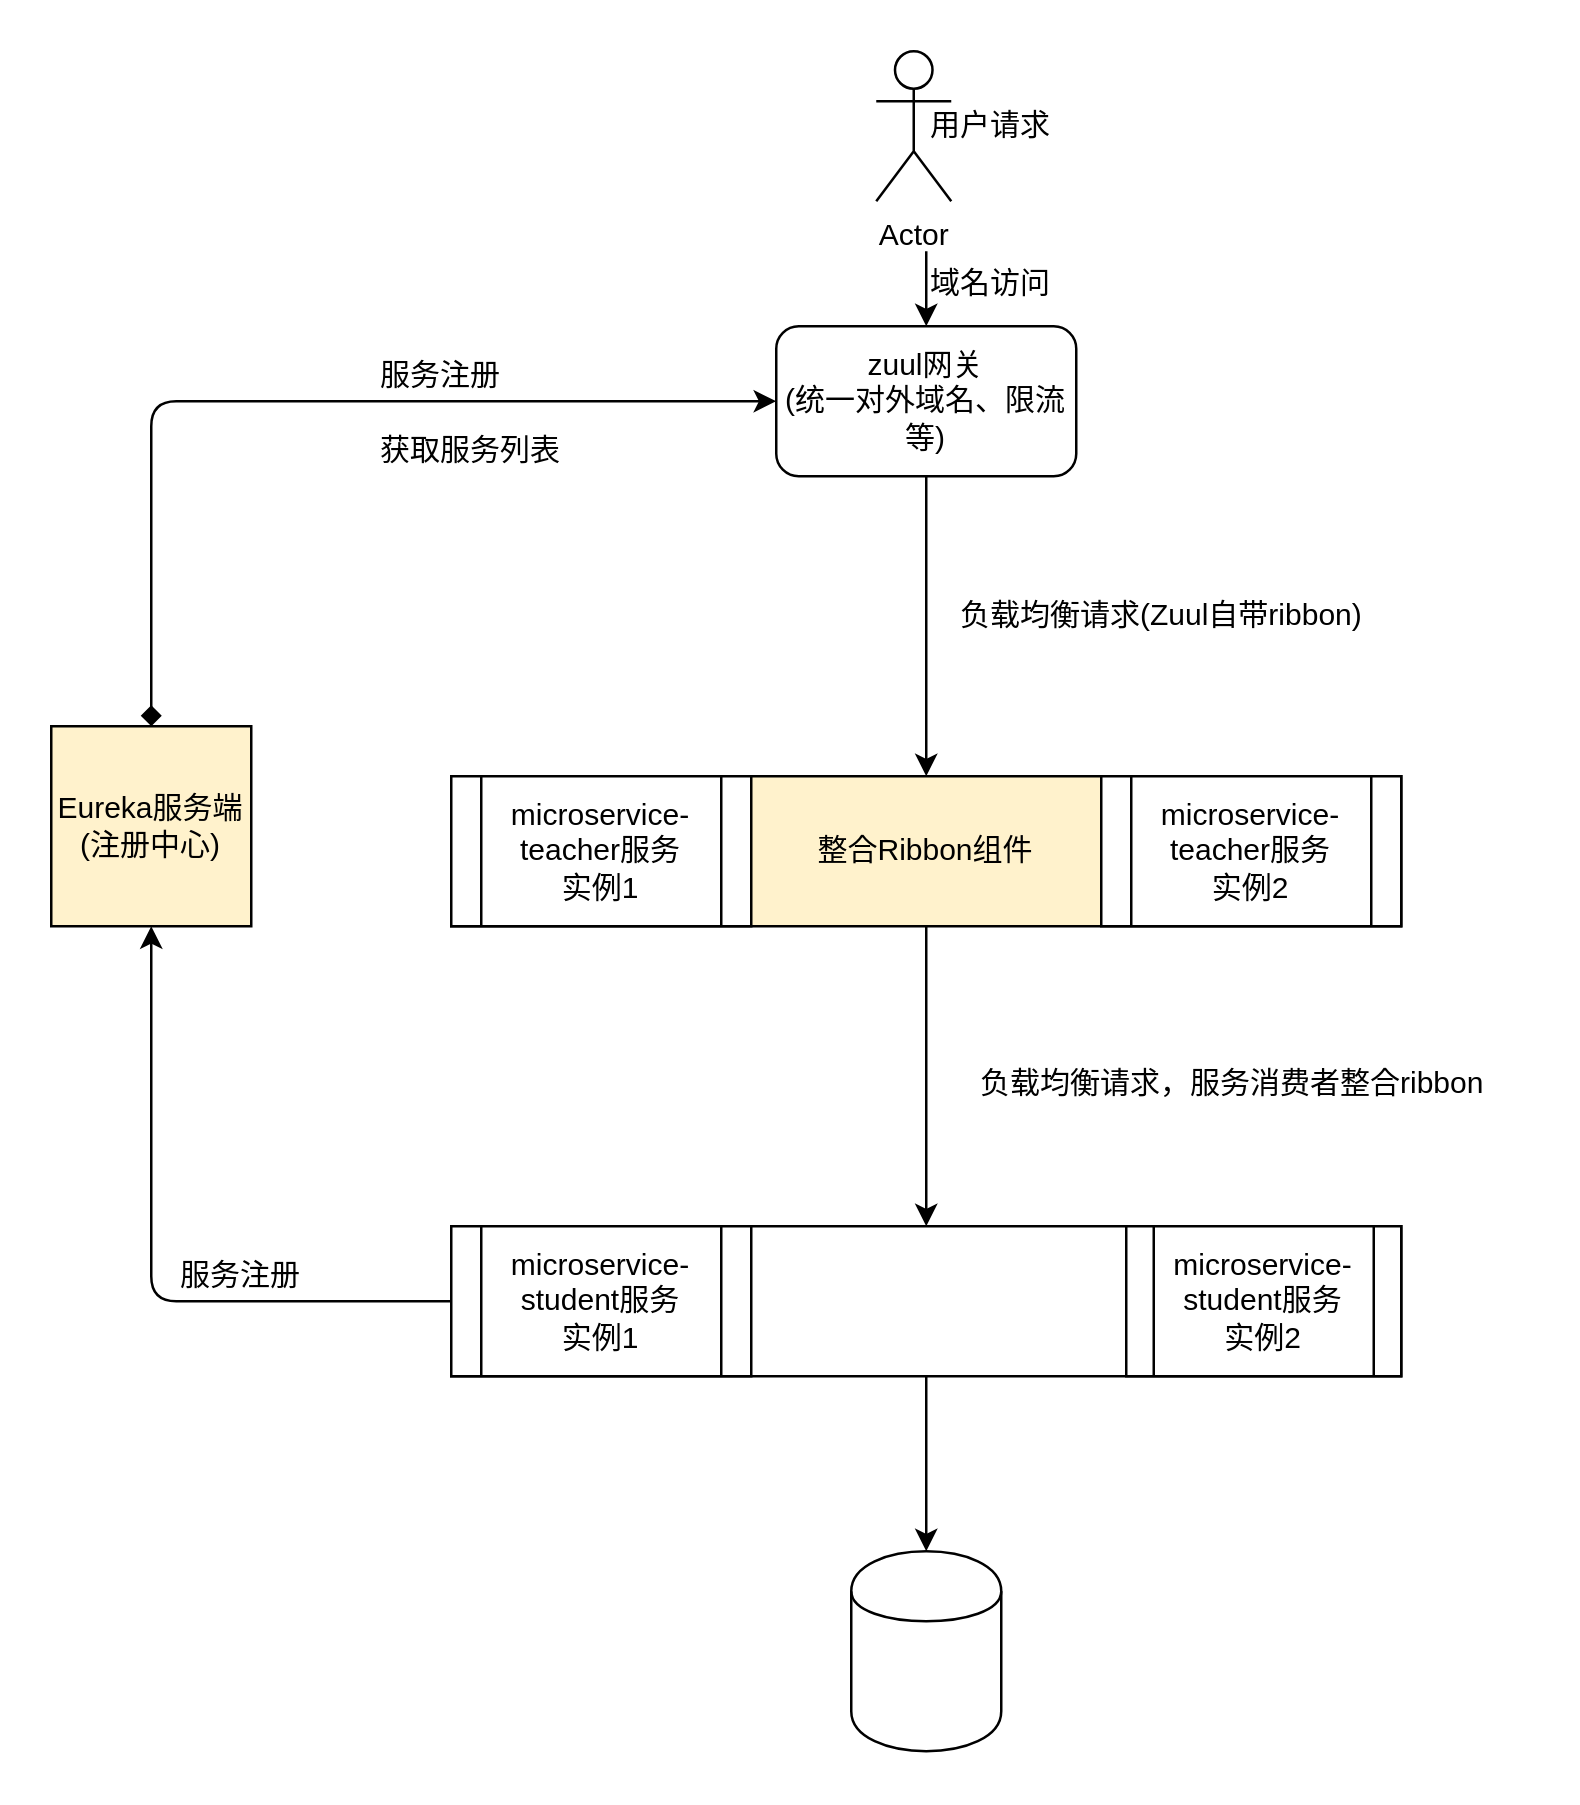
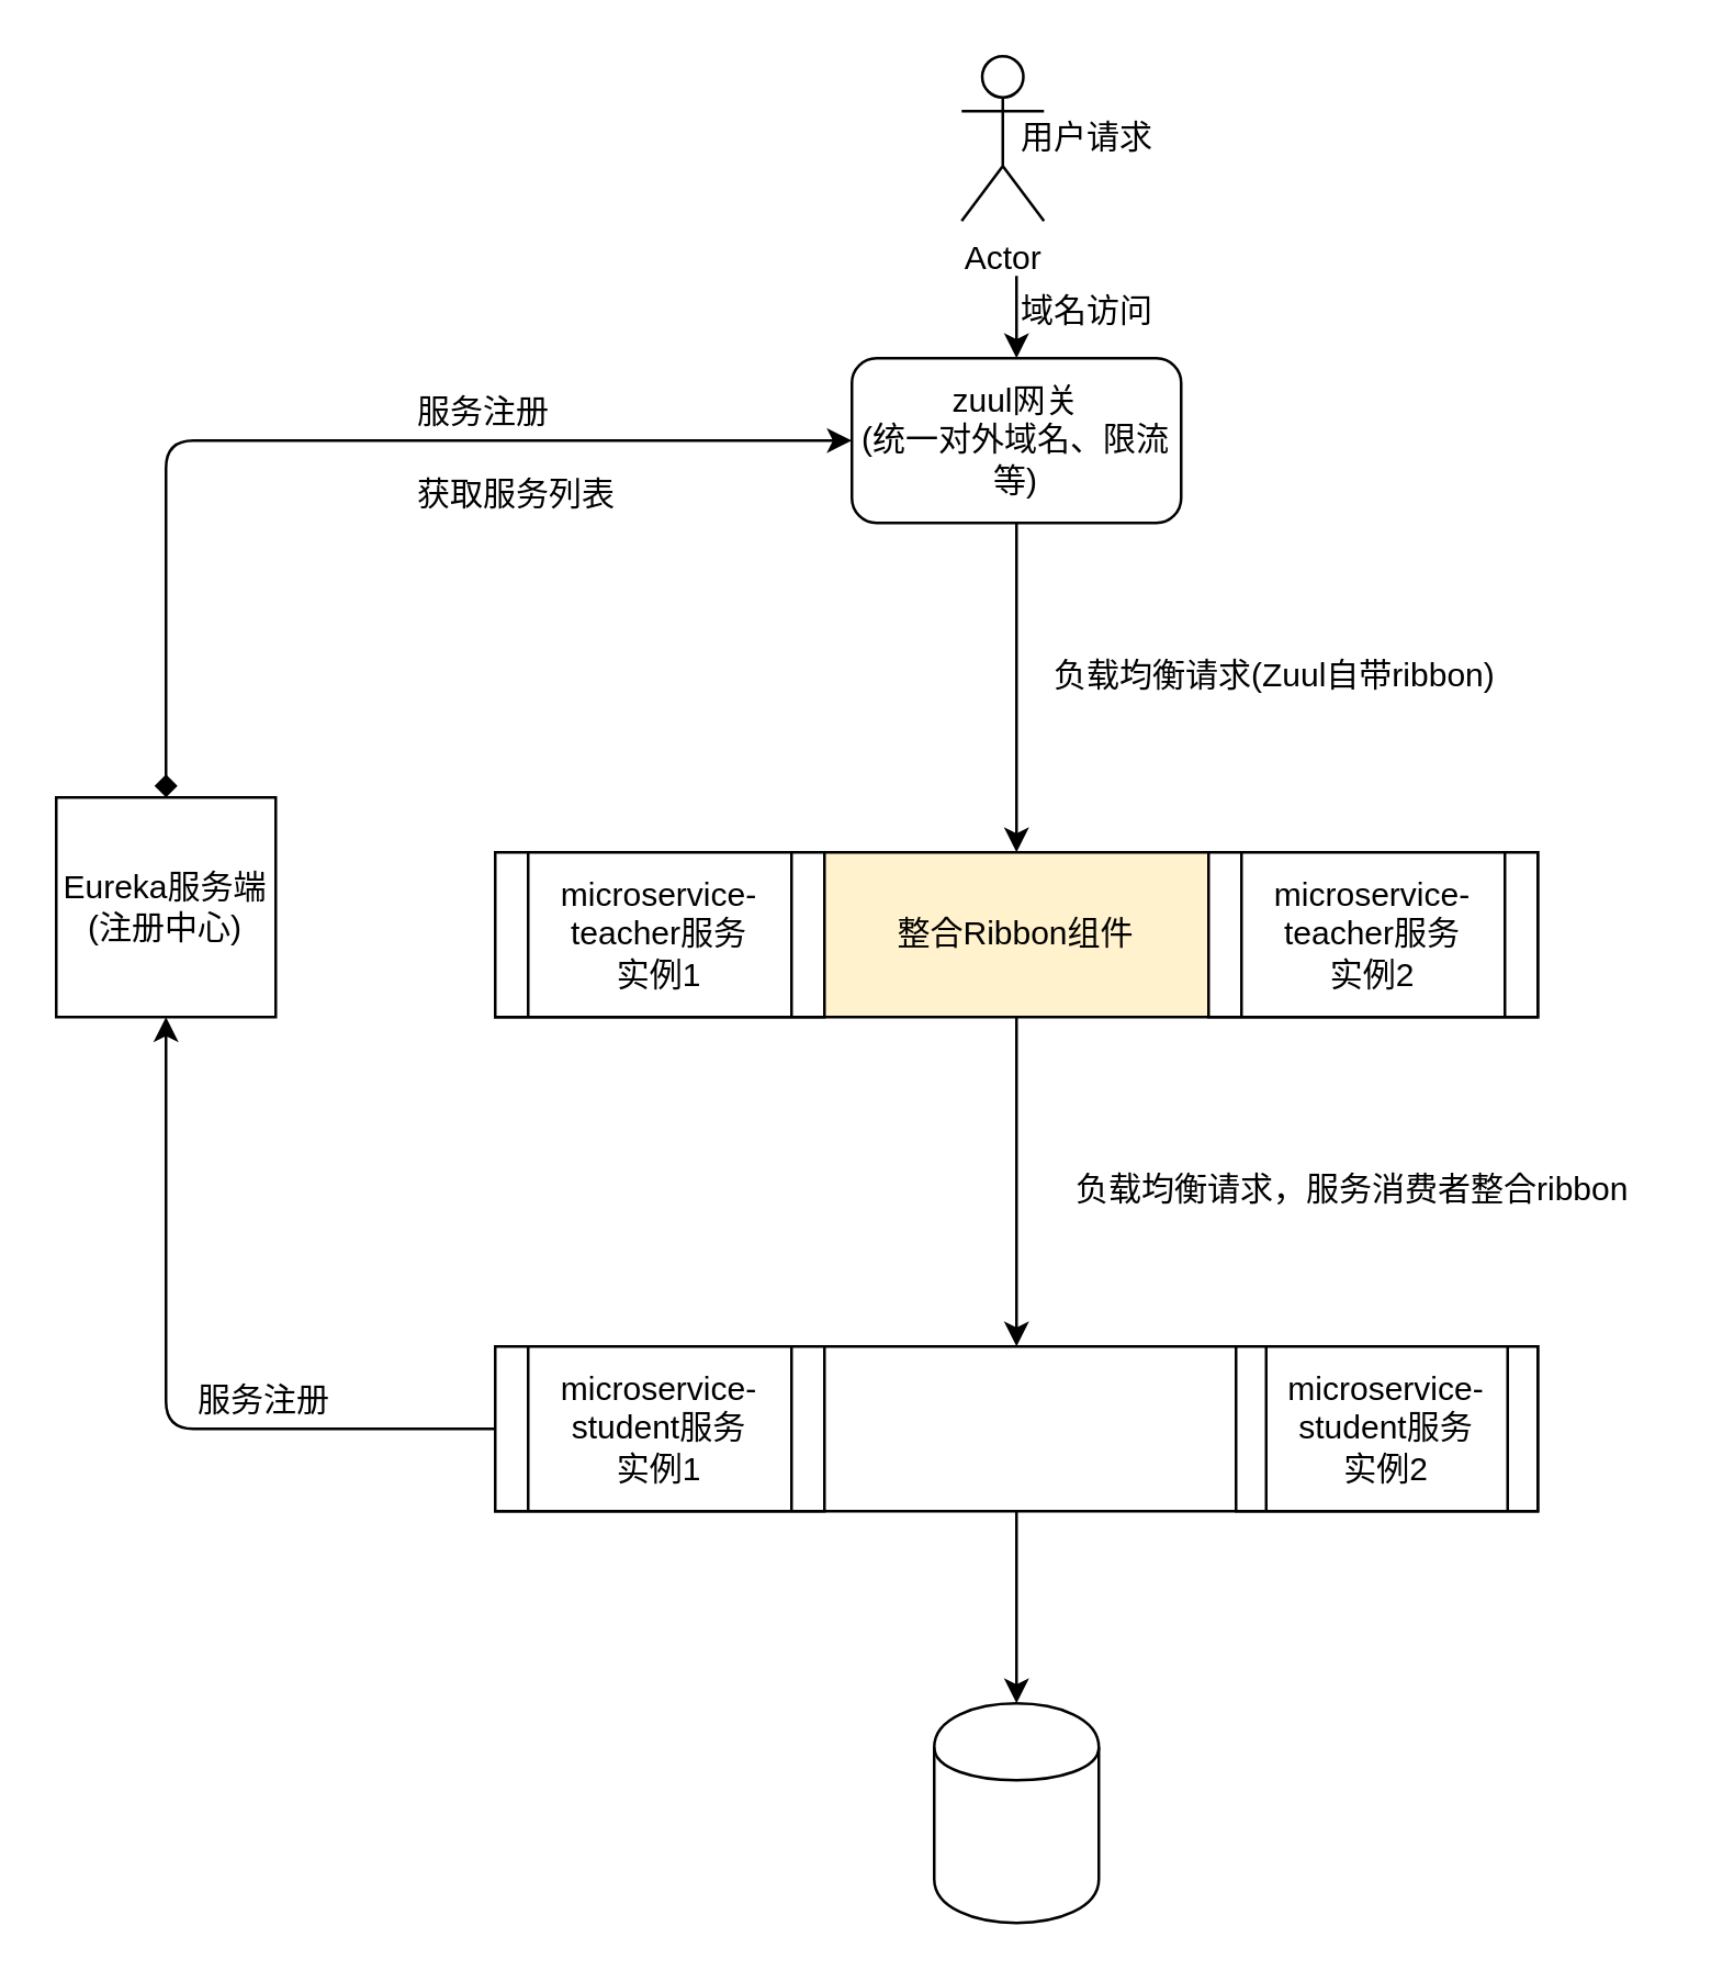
  <mxCell id="0" />
  <mxCell id="1" parent="0" />
- <mxCell id="2" value="&lt;div&gt;Eureka服务端&lt;/div&gt;&lt;div&gt;(注册中心)&lt;br&gt;&lt;/div&gt;" style="whiteSpace=wrap;html=1;aspect=fixed;fillColor=#fff2cc;" vertex="1" parent="1"><mxGeometry x="20" y="290" width="80" height="80" as="geometry" /></mxCell>
+ <mxCell id="2" value="&lt;div&gt;Eureka服务端&lt;/div&gt;&lt;div&gt;(注册中心)&lt;br&gt;&lt;/div&gt;" style="whiteSpace=wrap;html=1;aspect=fixed;" vertex="1" parent="1"><mxGeometry x="20" y="290" width="80" height="80" as="geometry" /></mxCell>
  <mxCell id="3" value="" style="rounded=0;whiteSpace=wrap;html=1;" vertex="1" parent="1"><mxGeometry x="180" y="490" width="380" height="60" as="geometry" /></mxCell>
  <mxCell id="4" value="&lt;div&gt;microservice-student服务&lt;/div&gt;&lt;div&gt;实例1&lt;br&gt;&lt;/div&gt;" style="shape=process;whiteSpace=wrap;html=1;backgroundOutline=1;" vertex="1" parent="1"><mxGeometry x="180" y="490" width="120" height="60" as="geometry" /></mxCell>
  <mxCell id="5" value="&lt;div&gt;microservice-student服务&lt;/div&gt;&lt;div&gt;实例2&lt;/div&gt;" style="shape=process;whiteSpace=wrap;html=1;backgroundOutline=1;" vertex="1" parent="1"><mxGeometry x="450" y="490" width="110" height="60" as="geometry" /></mxCell>
  <mxCell id="6" value="服务注册" style="text;html=1;resizable=0;points=[];autosize=1;align=left;verticalAlign=top;spacingTop=-4;" vertex="1" parent="1"><mxGeometry x="70" y="500" width="60" height="20" as="geometry" /></mxCell>
  <mxCell id="7" value="&lt;div&gt;zuul网关&lt;/div&gt;&lt;div&gt;(统一对外域名、限流等)&lt;br&gt;&lt;/div&gt;" style="rounded=1;whiteSpace=wrap;html=1;" vertex="1" parent="1"><mxGeometry x="310" y="130" width="120" height="60" as="geometry" /></mxCell>
  <mxCell id="8" value="" style="endArrow=classic;html=1;entryX=0.5;entryY=1;entryDx=0;entryDy=0;exitX=0;exitY=0.5;exitDx=0;exitDy=0;" edge="1" parent="1" source="4" target="2"><mxGeometry width="50" height="50" relative="1" as="geometry"><mxPoint x="160" y="520" as="sourcePoint" /><mxPoint x="60" y="220" as="targetPoint" /><Array as="points"><mxPoint x="60" y="520" /></Array></mxGeometry></mxCell>
  <mxCell id="9" value="Actor" style="shape=umlActor;verticalLabelPosition=bottom;labelBackgroundColor=#ffffff;verticalAlign=top;html=1;outlineConnect=0;" vertex="1" parent="1"><mxGeometry x="350" y="20" width="30" height="60" as="geometry" /></mxCell>
  <mxCell id="10" value="用户请求" style="text;html=1;resizable=0;points=[];autosize=1;align=left;verticalAlign=top;spacingTop=-4;" vertex="1" parent="1"><mxGeometry x="370" y="40" width="60" height="20" as="geometry" /></mxCell>
  <mxCell id="11" value="" style="endArrow=classic;html=1;exitX=0.5;exitY=1;exitDx=0;exitDy=0;entryX=0.5;entryY=0;entryDx=0;entryDy=0;" edge="1" parent="1" source="16" target="3"><mxGeometry width="50" height="50" relative="1" as="geometry"><mxPoint x="275" y="460" as="sourcePoint" /><mxPoint x="325" y="410" as="targetPoint" /></mxGeometry></mxCell>
  <mxCell id="12" value="" style="endArrow=diamond;startArrow=classic;html=1;entryX=0.5;entryY=0;entryDx=0;entryDy=0;exitX=0;exitY=0.5;exitDx=0;exitDy=0;" edge="1" parent="1" source="7" target="2"><mxGeometry width="50" height="50" relative="1" as="geometry"><mxPoint x="10" y="700" as="sourcePoint" /><mxPoint x="60" y="650" as="targetPoint" /><Array as="points"><mxPoint x="60" y="160" /></Array></mxGeometry></mxCell>
  <mxCell id="13" value="服务注册" style="text;html=1;resizable=0;points=[];autosize=1;align=left;verticalAlign=top;spacingTop=-4;" vertex="1" parent="1"><mxGeometry x="150" y="140" width="60" height="20" as="geometry" /></mxCell>
  <mxCell id="14" value="获取服务列表" style="text;html=1;resizable=0;points=[];autosize=1;align=left;verticalAlign=top;spacingTop=-4;" vertex="1" parent="1"><mxGeometry x="150" y="170" width="90" height="20" as="geometry" /></mxCell>
  <mxCell id="15" value="" style="endArrow=classic;html=1;exitX=0.5;exitY=1;exitDx=0;exitDy=0;entryX=0.5;entryY=0;entryDx=0;entryDy=0;" edge="1" parent="1" source="7" target="16"><mxGeometry width="50" height="50" relative="1" as="geometry"><mxPoint x="10" y="700" as="sourcePoint" /><mxPoint x="370" y="270" as="targetPoint" /></mxGeometry></mxCell>
  <mxCell id="16" value="整合Ribbon组件" style="rounded=0;whiteSpace=wrap;html=1;fillColor=#fff2cc;" vertex="1" parent="1"><mxGeometry x="180" y="310" width="380" height="60" as="geometry" /></mxCell>
  <mxCell id="17" value="负载均衡请求(Zuul自带ribbon)" style="text;html=1;resizable=0;points=[];autosize=1;align=left;verticalAlign=top;spacingTop=-4;" vertex="1" parent="1"><mxGeometry x="382" y="236" width="170" height="20" as="geometry" /></mxCell>
  <mxCell id="18" value="&lt;div&gt;microservice-teacher服务&lt;/div&gt;&lt;div&gt;实例1&lt;br&gt;&lt;/div&gt;" style="shape=process;whiteSpace=wrap;html=1;backgroundOutline=1;" vertex="1" parent="1"><mxGeometry x="180" y="310" width="120" height="60" as="geometry" /></mxCell>
  <mxCell id="19" value="&lt;div&gt;microservice-teacher服务&lt;/div&gt;&lt;div&gt;实例2&lt;br&gt;&lt;/div&gt;" style="shape=process;whiteSpace=wrap;html=1;backgroundOutline=1;" vertex="1" parent="1"><mxGeometry x="440" y="310" width="120" height="60" as="geometry" /></mxCell>
  <mxCell id="20" value="负载均衡请求，服务消费者整合ribbon" style="text;html=1;resizable=0;points=[];autosize=1;align=left;verticalAlign=top;spacingTop=-4;" vertex="1" parent="1"><mxGeometry x="390" y="423" width="220" height="20" as="geometry" /></mxCell>
  <mxCell id="21" value="" style="endArrow=classic;html=1;entryX=0.5;entryY=0;entryDx=0;entryDy=0;" edge="1" parent="1" target="7"><mxGeometry width="50" height="50" relative="1" as="geometry"><mxPoint x="370" y="100" as="sourcePoint" /><mxPoint x="465" y="70" as="targetPoint" /></mxGeometry></mxCell>
  <mxCell id="22" value="域名访问" style="text;html=1;resizable=0;points=[];autosize=1;align=left;verticalAlign=top;spacingTop=-4;" vertex="1" parent="1"><mxGeometry x="370" y="103" width="60" height="20" as="geometry" /></mxCell>
  <mxCell id="23" value="" style="endArrow=classic;html=1;exitX=0.5;exitY=1;exitDx=0;exitDy=0;" edge="1" parent="1" source="3"><mxGeometry width="50" height="50" relative="1" as="geometry"><mxPoint x="340" y="630" as="sourcePoint" /><mxPoint x="370" y="620" as="targetPoint" /></mxGeometry></mxCell>
  <mxCell id="24" value="" style="shape=cylinder;whiteSpace=wrap;html=1;boundedLbl=1;backgroundOutline=1;" vertex="1" parent="1"><mxGeometry x="340" y="620" width="60" height="80" as="geometry" /></mxCell>
